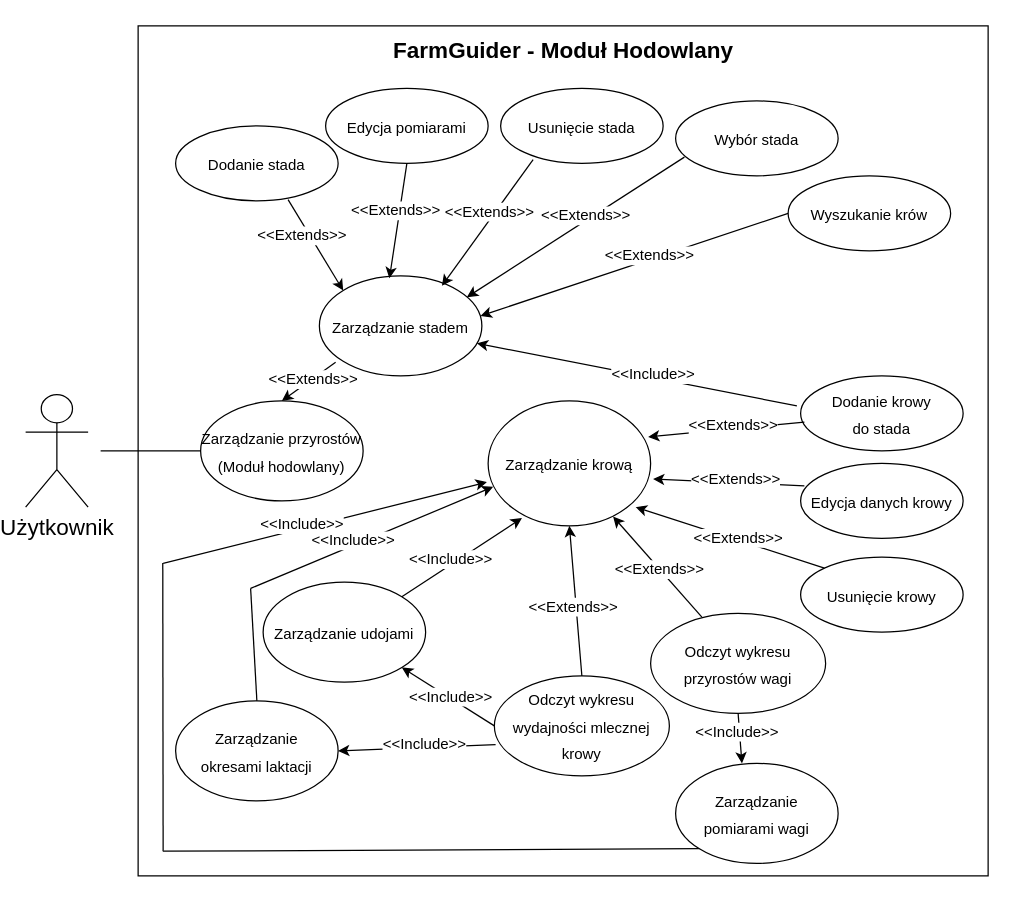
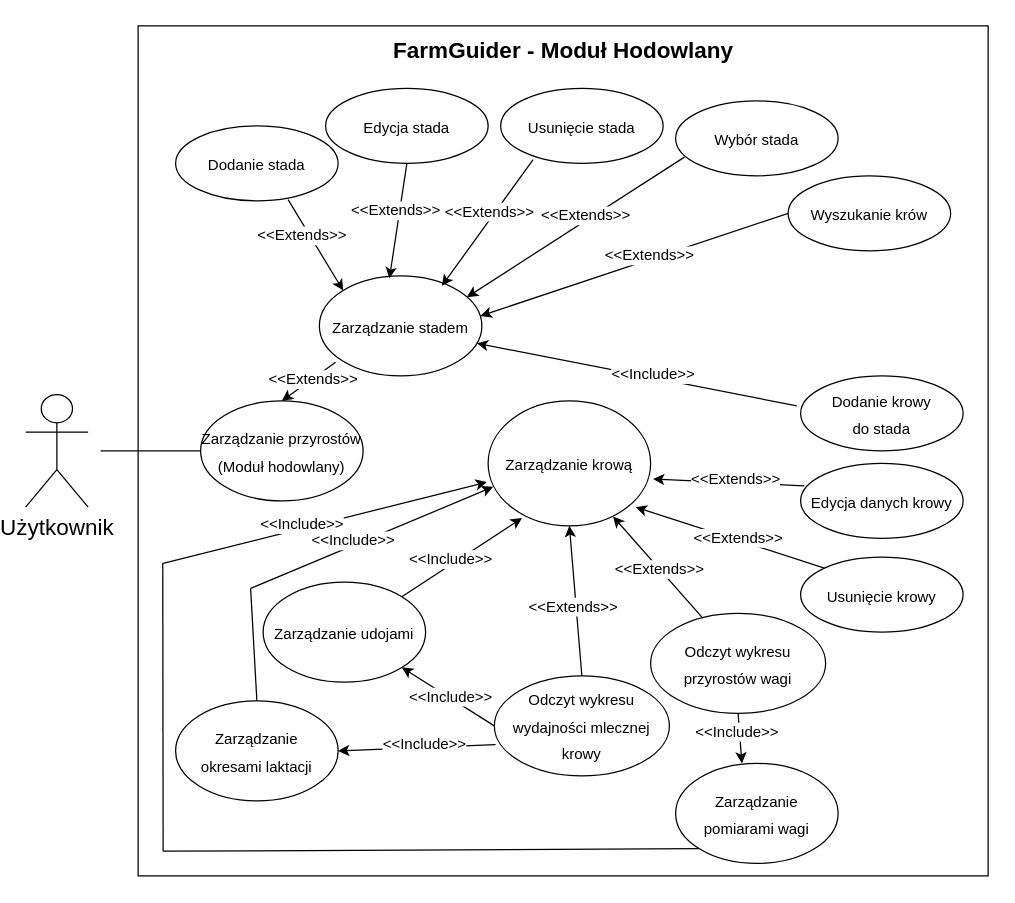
  <mxCell id="0" />
  <mxCell id="1" parent="0" />
  <mxCell id="2" value="" style="whiteSpace=wrap;html=1;aspect=fixed;" parent="1" vertex="1"><mxGeometry x="110" y="20" width="680" height="680" as="geometry" /></mxCell>
  <mxCell id="3" value="&lt;div style=&quot;font-size: 18px;&quot; align=&quot;center&quot;&gt;&lt;font style=&quot;font-size: 18px;&quot;&gt;&lt;b&gt;FarmGuider &lt;font style=&quot;font-size: 18px;&quot;&gt;- Moduł Hodowlany&lt;/font&gt;&lt;br&gt;&lt;/b&gt;&lt;/font&gt;&lt;/div&gt;" style="text;html=1;strokeColor=none;fillColor=none;spacing=5;spacingTop=-20;whiteSpace=wrap;overflow=hidden;rounded=0;align=center;" parent="1" vertex="1"><mxGeometry x="295.63" y="40" width="308.75" height="30" as="geometry" /></mxCell>
  <mxCell id="4" value="&lt;font style=&quot;font-size: 12px;&quot;&gt;Zarządzanie przyrostów&lt;br&gt;&lt;/font&gt;&lt;font style=&quot;font-size: 12px;&quot;&gt;(Moduł hodowlany)&lt;/font&gt;" style="ellipse;whiteSpace=wrap;html=1;fontSize=18;" parent="1" vertex="1"><mxGeometry x="160" y="320" width="130" height="80" as="geometry" /></mxCell>
  <mxCell id="5" value="Użytkownik" style="shape=umlActor;verticalLabelPosition=bottom;verticalAlign=top;html=1;outlineConnect=0;fontSize=18;" parent="1" vertex="1"><mxGeometry x="20" y="315" width="50" height="90" as="geometry" /></mxCell>
  <mxCell id="6" style="edgeStyle=orthogonalEdgeStyle;rounded=0;orthogonalLoop=1;jettySize=auto;html=1;entryX=0;entryY=0.5;entryDx=0;entryDy=0;fontSize=12;endArrow=none;endFill=0;" parent="1" target="4" edge="1"><mxGeometry relative="1" as="geometry"><mxPoint x="80" y="360" as="sourcePoint" /><Array as="points"><mxPoint x="80" y="360" /></Array><mxPoint x="610" y="230" as="targetPoint" /></mxGeometry></mxCell>
  <mxCell id="7" value="&lt;font style=&quot;font-size: 12px;&quot;&gt;Zarządzanie stadem&lt;br&gt;&lt;/font&gt;" style="ellipse;whiteSpace=wrap;html=1;fontSize=18;" parent="1" vertex="1"><mxGeometry x="255" y="220" width="130" height="80" as="geometry" /></mxCell>
  <mxCell id="8" value="&lt;div&gt;&lt;font style=&quot;font-size: 12px;&quot;&gt;Dodanie stada&lt;/font&gt;&lt;/div&gt;" style="ellipse;whiteSpace=wrap;html=1;fontSize=18;" parent="1" vertex="1"><mxGeometry x="140" y="100" width="130" height="60" as="geometry" /></mxCell>
- <mxCell id="9" value="&lt;font style=&quot;font-size: 12px;&quot;&gt;Edycja pomiarami&lt;br&gt;&lt;/font&gt;" style="ellipse;whiteSpace=wrap;html=1;fontSize=18;" parent="1" vertex="1"><mxGeometry x="260" y="70" width="130" height="60" as="geometry" /></mxCell>
+ <mxCell id="9" value="&lt;font style=&quot;font-size: 12px;&quot;&gt;Edycja stada&lt;br&gt;&lt;/font&gt;" style="ellipse;whiteSpace=wrap;html=1;fontSize=18;" parent="1" vertex="1"><mxGeometry x="260" y="70" width="130" height="60" as="geometry" /></mxCell>
  <mxCell id="10" value="&lt;font style=&quot;font-size: 12px;&quot;&gt;Usunięcie stada&lt;br&gt;&lt;/font&gt;" style="ellipse;whiteSpace=wrap;html=1;fontSize=18;" parent="1" vertex="1"><mxGeometry x="400" y="70" width="130" height="60" as="geometry" /></mxCell>
  <mxCell id="11" value="" style="endArrow=classic;html=1;rounded=0;entryX=0.5;entryY=0;entryDx=0;entryDy=0;exitX=0.1;exitY=0.863;exitDx=0;exitDy=0;exitPerimeter=0;" parent="1" source="7" target="4" edge="1"><mxGeometry width="50" height="50" relative="1" as="geometry"><mxPoint x="370" y="170" as="sourcePoint" /><mxPoint x="235" y="330" as="targetPoint" /></mxGeometry></mxCell>
  <mxCell id="12" value="&lt;font style=&quot;font-size: 12px;&quot;&gt;&amp;lt;&amp;lt;Extends&amp;gt;&amp;gt;&lt;/font&gt;" style="edgeLabel;html=1;align=center;verticalAlign=middle;resizable=0;points=[];rotation=0;" parent="11" vertex="1" connectable="0"><mxGeometry x="-0.122" relative="1" as="geometry"><mxPoint as="offset" /></mxGeometry></mxCell>
  <mxCell id="13" value="" style="endArrow=classic;html=1;rounded=0;entryX=0;entryY=0;entryDx=0;entryDy=0;exitX=0.692;exitY=0.983;exitDx=0;exitDy=0;exitPerimeter=0;" parent="1" source="8" target="7" edge="1"><mxGeometry width="50" height="50" relative="1" as="geometry"><mxPoint x="410" y="340" as="sourcePoint" /><mxPoint x="300" y="370" as="targetPoint" /></mxGeometry></mxCell>
  <mxCell id="14" value="&lt;font style=&quot;font-size: 12px;&quot;&gt;&amp;lt;&amp;lt;Extends&amp;gt;&amp;gt;&lt;/font&gt;" style="edgeLabel;html=1;align=center;verticalAlign=middle;resizable=0;points=[];rotation=0;" parent="13" vertex="1" connectable="0"><mxGeometry x="-0.122" relative="1" as="geometry"><mxPoint x="-9" y="-3" as="offset" /></mxGeometry></mxCell>
  <mxCell id="15" value="" style="endArrow=classic;html=1;rounded=0;entryX=0.431;entryY=0.025;entryDx=0;entryDy=0;exitX=0.5;exitY=1;exitDx=0;exitDy=0;entryPerimeter=0;" parent="1" source="9" target="7" edge="1"><mxGeometry width="50" height="50" relative="1" as="geometry"><mxPoint x="630" y="270" as="sourcePoint" /><mxPoint x="521" y="312" as="targetPoint" /></mxGeometry></mxCell>
  <mxCell id="16" value="&lt;font style=&quot;font-size: 12px;&quot;&gt;&amp;lt;&amp;lt;Extends&amp;gt;&amp;gt;&lt;/font&gt;" style="edgeLabel;html=1;align=center;verticalAlign=middle;resizable=0;points=[];rotation=0;" parent="15" vertex="1" connectable="0"><mxGeometry x="-0.122" relative="1" as="geometry"><mxPoint x="-3" y="-3" as="offset" /></mxGeometry></mxCell>
  <mxCell id="17" value="" style="endArrow=classic;html=1;rounded=0;entryX=0.754;entryY=0.1;entryDx=0;entryDy=0;exitX=0.2;exitY=0.95;exitDx=0;exitDy=0;entryPerimeter=0;exitPerimeter=0;" parent="1" source="10" target="7" edge="1"><mxGeometry width="50" height="50" relative="1" as="geometry"><mxPoint x="650" y="340" as="sourcePoint" /><mxPoint x="540" y="340" as="targetPoint" /></mxGeometry></mxCell>
  <mxCell id="18" value="&lt;font style=&quot;font-size: 12px;&quot;&gt;&amp;lt;&amp;lt;Extends&amp;gt;&amp;gt;&lt;/font&gt;" style="edgeLabel;html=1;align=center;verticalAlign=middle;resizable=0;points=[];rotation=0;" parent="17" vertex="1" connectable="0"><mxGeometry x="-0.122" relative="1" as="geometry"><mxPoint x="-3" y="-3" as="offset" /></mxGeometry></mxCell>
  <mxCell id="19" value="&lt;font style=&quot;font-size: 12px;&quot;&gt;Wybór stada&lt;br&gt;&lt;/font&gt;" style="ellipse;whiteSpace=wrap;html=1;fontSize=18;" parent="1" vertex="1"><mxGeometry x="540" y="80" width="130" height="60" as="geometry" /></mxCell>
  <mxCell id="20" value="&lt;font style=&quot;font-size: 12px;&quot;&gt;Dodanie krowy&lt;br&gt; do stada&lt;br&gt;&lt;/font&gt;" style="ellipse;whiteSpace=wrap;html=1;fontSize=18;" parent="1" vertex="1"><mxGeometry x="640" y="300" width="130" height="60" as="geometry" /></mxCell>
  <mxCell id="21" value="&lt;font style=&quot;font-size: 12px;&quot;&gt;Wyszukanie krów&lt;br&gt;&lt;/font&gt;" style="ellipse;whiteSpace=wrap;html=1;fontSize=18;" parent="1" vertex="1"><mxGeometry x="630" y="140" width="130" height="60" as="geometry" /></mxCell>
  <mxCell id="22" value="&lt;font style=&quot;font-size: 12px;&quot;&gt;Odczyt wykresu przyrostów wagi&lt;/font&gt;" style="ellipse;whiteSpace=wrap;html=1;fontSize=18;" parent="1" vertex="1"><mxGeometry x="520" y="490" width="140" height="80" as="geometry" /></mxCell>
  <mxCell id="23" value="&lt;font style=&quot;font-size: 12px;&quot;&gt;Odczyt wykresu wydajności mlecznej krowy&lt;/font&gt;&lt;font style=&quot;font-size: 12px;&quot;&gt;&lt;br&gt;&lt;/font&gt;" style="ellipse;whiteSpace=wrap;html=1;fontSize=18;" parent="1" vertex="1"><mxGeometry x="395" y="540" width="140" height="80" as="geometry" /></mxCell>
  <mxCell id="24" value="" style="endArrow=classic;html=1;rounded=0;exitX=0.054;exitY=0.75;exitDx=0;exitDy=0;exitPerimeter=0;entryX=0.908;entryY=0.213;entryDx=0;entryDy=0;entryPerimeter=0;" parent="1" source="19" target="7" edge="1"><mxGeometry width="50" height="50" relative="1" as="geometry"><mxPoint x="605" y="180" as="sourcePoint" /><mxPoint x="535" y="342" as="targetPoint" /></mxGeometry></mxCell>
  <mxCell id="25" value="&lt;font style=&quot;font-size: 12px;&quot;&gt;&amp;lt;&amp;lt;Extends&amp;gt;&amp;gt;&lt;/font&gt;" style="edgeLabel;html=1;align=center;verticalAlign=middle;resizable=0;points=[];rotation=0;" parent="24" vertex="1" connectable="0"><mxGeometry x="-0.122" relative="1" as="geometry"><mxPoint x="-3" y="-3" as="offset" /></mxGeometry></mxCell>
- <mxCell id="26" value="" style="endArrow=classic;html=1;rounded=0;exitX=0.023;exitY=0.617;exitDx=0;exitDy=0;exitPerimeter=0;entryX=0.985;entryY=0.288;entryDx=0;entryDy=0;entryPerimeter=0;" parent="1" source="20" target="34" edge="1"><mxGeometry width="50" height="50" relative="1" as="geometry"><mxPoint x="657" y="295" as="sourcePoint" /><mxPoint x="545" y="352" as="targetPoint" /></mxGeometry></mxCell>
- <mxCell id="27" value="&lt;font style=&quot;font-size: 12px;&quot;&gt;&amp;lt;&amp;lt;Extends&amp;gt;&amp;gt;&lt;/font&gt;" style="edgeLabel;html=1;align=center;verticalAlign=middle;resizable=0;points=[];rotation=0;" parent="26" vertex="1" connectable="0"><mxGeometry x="-0.122" relative="1" as="geometry"><mxPoint x="-3" y="-3" as="offset" /></mxGeometry></mxCell>
  <mxCell id="28" value="" style="endArrow=classic;html=1;rounded=0;exitX=0;exitY=0.5;exitDx=0;exitDy=0;entryX=0.992;entryY=0.4;entryDx=0;entryDy=0;entryPerimeter=0;" parent="1" source="21" target="7" edge="1"><mxGeometry width="50" height="50" relative="1" as="geometry"><mxPoint x="649" y="412" as="sourcePoint" /><mxPoint x="553" y="383" as="targetPoint" /></mxGeometry></mxCell>
  <mxCell id="29" value="&lt;font style=&quot;font-size: 12px;&quot;&gt;&amp;lt;&amp;lt;Extends&amp;gt;&amp;gt;&lt;/font&gt;" style="edgeLabel;html=1;align=center;verticalAlign=middle;resizable=0;points=[];rotation=0;" parent="28" vertex="1" connectable="0"><mxGeometry x="-0.122" relative="1" as="geometry"><mxPoint x="-3" y="-3" as="offset" /></mxGeometry></mxCell>
  <mxCell id="30" value="" style="endArrow=classic;html=1;rounded=0;exitX=0.293;exitY=0.038;exitDx=0;exitDy=0;exitPerimeter=0;entryX=0.769;entryY=0.925;entryDx=0;entryDy=0;entryPerimeter=0;" parent="1" source="22" target="34" edge="1"><mxGeometry width="50" height="50" relative="1" as="geometry"><mxPoint x="608" y="528" as="sourcePoint" /><mxPoint x="526" y="403" as="targetPoint" /></mxGeometry></mxCell>
  <mxCell id="31" value="&lt;font style=&quot;font-size: 12px;&quot;&gt;&amp;lt;&amp;lt;Extends&amp;gt;&amp;gt;&lt;/font&gt;" style="edgeLabel;html=1;align=center;verticalAlign=middle;resizable=0;points=[];rotation=0;" parent="30" vertex="1" connectable="0"><mxGeometry x="-0.122" relative="1" as="geometry"><mxPoint x="-3" y="-3" as="offset" /></mxGeometry></mxCell>
  <mxCell id="32" value="" style="endArrow=classic;html=1;rounded=0;exitX=0.5;exitY=0;exitDx=0;exitDy=0;entryX=0.5;entryY=1;entryDx=0;entryDy=0;" parent="1" source="23" target="34" edge="1"><mxGeometry width="50" height="50" relative="1" as="geometry"><mxPoint x="618" y="538" as="sourcePoint" /><mxPoint x="536" y="413" as="targetPoint" /></mxGeometry></mxCell>
  <mxCell id="33" value="&lt;font style=&quot;font-size: 12px;&quot;&gt;&amp;lt;&amp;lt;Extends&amp;gt;&amp;gt;&lt;/font&gt;" style="edgeLabel;html=1;align=center;verticalAlign=middle;resizable=0;points=[];rotation=0;" parent="32" vertex="1" connectable="0"><mxGeometry x="-0.122" relative="1" as="geometry"><mxPoint x="-3" y="-3" as="offset" /></mxGeometry></mxCell>
  <mxCell id="34" value="&lt;font style=&quot;font-size: 12px;&quot;&gt;Zarządzanie krową&lt;br&gt;&lt;/font&gt;" style="ellipse;whiteSpace=wrap;html=1;fontSize=18;" parent="1" vertex="1"><mxGeometry x="390" y="320" width="130" height="100" as="geometry" /></mxCell>
  <mxCell id="35" value="" style="endArrow=classic;html=1;rounded=0;exitX=-0.023;exitY=0.4;exitDx=0;exitDy=0;exitPerimeter=0;entryX=0.969;entryY=0.675;entryDx=0;entryDy=0;entryPerimeter=0;" parent="1" source="20" target="7" edge="1"><mxGeometry width="50" height="50" relative="1" as="geometry"><mxPoint x="653" y="347" as="sourcePoint" /><mxPoint x="561" y="392" as="targetPoint" /></mxGeometry></mxCell>
  <mxCell id="36" value="&lt;font style=&quot;font-size: 12px;&quot;&gt;&amp;lt;&amp;lt;Include&amp;gt;&amp;gt;&lt;/font&gt;" style="edgeLabel;html=1;align=center;verticalAlign=middle;resizable=0;points=[];rotation=0;" parent="35" vertex="1" connectable="0"><mxGeometry x="-0.122" relative="1" as="geometry"><mxPoint x="-3" y="-3" as="offset" /></mxGeometry></mxCell>
  <mxCell id="37" value="&lt;font style=&quot;font-size: 12px;&quot;&gt;Edycja danych krowy&lt;br&gt;&lt;/font&gt;" style="ellipse;whiteSpace=wrap;html=1;fontSize=18;" parent="1" vertex="1"><mxGeometry x="640" y="370" width="130" height="60" as="geometry" /></mxCell>
  <mxCell id="38" value="&lt;font style=&quot;font-size: 12px;&quot;&gt;Usunięcie krowy&lt;/font&gt;" style="ellipse;whiteSpace=wrap;html=1;fontSize=18;" parent="1" vertex="1"><mxGeometry x="640" y="445" width="130" height="60" as="geometry" /></mxCell>
  <mxCell id="39" value="" style="endArrow=classic;html=1;rounded=0;exitX=0.023;exitY=0.3;exitDx=0;exitDy=0;entryX=1.015;entryY=0.625;entryDx=0;entryDy=0;entryPerimeter=0;exitPerimeter=0;" parent="1" source="37" target="34" edge="1"><mxGeometry width="50" height="50" relative="1" as="geometry"><mxPoint x="653" y="347" as="sourcePoint" /><mxPoint x="561" y="392" as="targetPoint" /></mxGeometry></mxCell>
  <mxCell id="40" value="&lt;font style=&quot;font-size: 12px;&quot;&gt;&amp;lt;&amp;lt;Extends&amp;gt;&amp;gt;&lt;/font&gt;" style="edgeLabel;html=1;align=center;verticalAlign=middle;resizable=0;points=[];rotation=0;" parent="39" vertex="1" connectable="0"><mxGeometry x="-0.122" relative="1" as="geometry"><mxPoint x="-3" y="-3" as="offset" /></mxGeometry></mxCell>
  <mxCell id="41" value="" style="endArrow=classic;html=1;rounded=0;exitX=0;exitY=0;exitDx=0;exitDy=0;entryX=0.908;entryY=0.85;entryDx=0;entryDy=0;entryPerimeter=0;" parent="1" source="38" target="34" edge="1"><mxGeometry width="50" height="50" relative="1" as="geometry"><mxPoint x="663" y="357" as="sourcePoint" /><mxPoint x="571" y="402" as="targetPoint" /></mxGeometry></mxCell>
  <mxCell id="42" value="&lt;font style=&quot;font-size: 12px;&quot;&gt;&amp;lt;&amp;lt;Extends&amp;gt;&amp;gt;&lt;/font&gt;" style="edgeLabel;html=1;align=center;verticalAlign=middle;resizable=0;points=[];rotation=0;" parent="41" vertex="1" connectable="0"><mxGeometry x="-0.122" relative="1" as="geometry"><mxPoint x="-3" y="-3" as="offset" /></mxGeometry></mxCell>
  <mxCell id="43" value="&lt;font style=&quot;font-size: 12px;&quot;&gt;Zarządzanie&lt;br&gt;pomiarami wagi&lt;br&gt;&lt;/font&gt;" style="ellipse;whiteSpace=wrap;html=1;fontSize=18;" parent="1" vertex="1"><mxGeometry x="540" y="610" width="130" height="80" as="geometry" /></mxCell>
  <mxCell id="44" value="&lt;font style=&quot;font-size: 12px;&quot;&gt;Zarządzanie udojami&lt;br&gt;&lt;/font&gt;" style="ellipse;whiteSpace=wrap;html=1;fontSize=18;" parent="1" vertex="1"><mxGeometry x="210" y="465" width="130" height="80" as="geometry" /></mxCell>
  <mxCell id="45" value="&lt;font style=&quot;font-size: 12px;&quot;&gt;Zarządzanie&lt;br&gt;okresami laktacji&lt;br&gt;&lt;/font&gt;" style="ellipse;whiteSpace=wrap;html=1;fontSize=18;" parent="1" vertex="1"><mxGeometry x="140" y="560" width="130" height="80" as="geometry" /></mxCell>
  <mxCell id="46" value="" style="endArrow=classic;html=1;rounded=0;exitX=1;exitY=0;exitDx=0;exitDy=0;entryX=0.208;entryY=0.938;entryDx=0;entryDy=0;entryPerimeter=0;" parent="1" source="44" target="34" edge="1"><mxGeometry width="50" height="50" relative="1" as="geometry"><mxPoint x="450" y="500" as="sourcePoint" /><mxPoint x="465" y="410" as="targetPoint" /></mxGeometry></mxCell>
  <mxCell id="47" value="&lt;font style=&quot;font-size: 12px;&quot;&gt;&amp;lt;&amp;lt;Include&amp;gt;&amp;gt;&lt;/font&gt;" style="edgeLabel;html=1;align=center;verticalAlign=middle;resizable=0;points=[];rotation=0;" parent="46" vertex="1" connectable="0"><mxGeometry x="-0.122" relative="1" as="geometry"><mxPoint x="-3" y="-3" as="offset" /></mxGeometry></mxCell>
  <mxCell id="48" value="" style="endArrow=none;html=1;rounded=0;exitX=0.5;exitY=0;exitDx=0;exitDy=0;" parent="1" source="45" edge="1"><mxGeometry width="50" height="50" relative="1" as="geometry"><mxPoint x="390" y="380" as="sourcePoint" /><mxPoint x="200" y="470" as="targetPoint" /></mxGeometry></mxCell>
  <mxCell id="49" value="" style="endArrow=classic;html=1;rounded=0;entryX=0.031;entryY=0.688;entryDx=0;entryDy=0;entryPerimeter=0;" parent="1" target="34" edge="1"><mxGeometry width="50" height="50" relative="1" as="geometry"><mxPoint x="200" y="470" as="sourcePoint" /><mxPoint x="427" y="405" as="targetPoint" /></mxGeometry></mxCell>
  <mxCell id="50" value="&lt;font style=&quot;font-size: 12px;&quot;&gt;&amp;lt;&amp;lt;Include&amp;gt;&amp;gt;&lt;/font&gt;" style="edgeLabel;html=1;align=center;verticalAlign=middle;resizable=0;points=[];rotation=0;" parent="49" vertex="1" connectable="0"><mxGeometry x="-0.122" relative="1" as="geometry"><mxPoint x="-3" y="-3" as="offset" /></mxGeometry></mxCell>
  <mxCell id="51" value="" style="endArrow=classic;html=1;rounded=0;exitX=0;exitY=0.5;exitDx=0;exitDy=0;entryX=1;entryY=1;entryDx=0;entryDy=0;" parent="1" source="23" target="44" edge="1"><mxGeometry width="50" height="50" relative="1" as="geometry"><mxPoint x="647" y="334" as="sourcePoint" /><mxPoint x="406" y="284" as="targetPoint" /></mxGeometry></mxCell>
  <mxCell id="52" value="&lt;font style=&quot;font-size: 12px;&quot;&gt;&amp;lt;&amp;lt;Include&amp;gt;&amp;gt;&lt;/font&gt;" style="edgeLabel;html=1;align=center;verticalAlign=middle;resizable=0;points=[];rotation=0;" parent="51" vertex="1" connectable="0"><mxGeometry x="-0.122" relative="1" as="geometry"><mxPoint x="-3" y="-3" as="offset" /></mxGeometry></mxCell>
  <mxCell id="53" value="" style="endArrow=classic;html=1;rounded=0;exitX=0.007;exitY=0.688;exitDx=0;exitDy=0;entryX=1;entryY=0.5;entryDx=0;entryDy=0;exitPerimeter=0;" parent="1" source="23" target="45" edge="1"><mxGeometry width="50" height="50" relative="1" as="geometry"><mxPoint x="405" y="590" as="sourcePoint" /><mxPoint x="331" y="543" as="targetPoint" /></mxGeometry></mxCell>
  <mxCell id="54" value="&lt;font style=&quot;font-size: 12px;&quot;&gt;&amp;lt;&amp;lt;Include&amp;gt;&amp;gt;&lt;/font&gt;" style="edgeLabel;html=1;align=center;verticalAlign=middle;resizable=0;points=[];rotation=0;" parent="53" vertex="1" connectable="0"><mxGeometry x="-0.122" relative="1" as="geometry"><mxPoint x="-3" y="-3" as="offset" /></mxGeometry></mxCell>
  <mxCell id="55" value="" style="endArrow=none;html=1;rounded=0;entryX=0;entryY=1;entryDx=0;entryDy=0;exitX=0.029;exitY=0.971;exitDx=0;exitDy=0;exitPerimeter=0;" parent="1" source="2" target="43" edge="1"><mxGeometry width="50" height="50" relative="1" as="geometry"><mxPoint x="390" y="380" as="sourcePoint" /><mxPoint x="440" y="330" as="targetPoint" /></mxGeometry></mxCell>
  <mxCell id="56" value="" style="endArrow=none;html=1;rounded=0;exitX=0.029;exitY=0.632;exitDx=0;exitDy=0;exitPerimeter=0;" parent="1" source="2" edge="1"><mxGeometry width="50" height="50" relative="1" as="geometry"><mxPoint x="390" y="380" as="sourcePoint" /><mxPoint x="130" y="680" as="targetPoint" /></mxGeometry></mxCell>
  <mxCell id="57" value="" style="endArrow=classic;html=1;rounded=0;entryX=-0.008;entryY=0.65;entryDx=0;entryDy=0;entryPerimeter=0;" parent="1" target="34" edge="1"><mxGeometry width="50" height="50" relative="1" as="geometry"><mxPoint x="130" y="450" as="sourcePoint" /><mxPoint x="404" y="385" as="targetPoint" /></mxGeometry></mxCell>
  <mxCell id="58" value="&lt;font style=&quot;font-size: 12px;&quot;&gt;&amp;lt;&amp;lt;Include&amp;gt;&amp;gt;&lt;/font&gt;" style="edgeLabel;html=1;align=center;verticalAlign=middle;resizable=0;points=[];rotation=0;" parent="57" vertex="1" connectable="0"><mxGeometry x="-0.122" relative="1" as="geometry"><mxPoint x="-3" y="-3" as="offset" /></mxGeometry></mxCell>
  <mxCell id="59" value="" style="endArrow=classic;html=1;rounded=0;exitX=0.5;exitY=1;exitDx=0;exitDy=0;entryX=0.408;entryY=0;entryDx=0;entryDy=0;entryPerimeter=0;" parent="1" source="22" target="43" edge="1"><mxGeometry width="50" height="50" relative="1" as="geometry"><mxPoint x="405" y="590" as="sourcePoint" /><mxPoint x="331" y="543" as="targetPoint" /></mxGeometry></mxCell>
  <mxCell id="60" value="&lt;font style=&quot;font-size: 12px;&quot;&gt;&amp;lt;&amp;lt;Include&amp;gt;&amp;gt;&lt;/font&gt;" style="edgeLabel;html=1;align=center;verticalAlign=middle;resizable=0;points=[];rotation=0;" parent="59" vertex="1" connectable="0"><mxGeometry x="-0.122" relative="1" as="geometry"><mxPoint x="-3" y="-3" as="offset" /></mxGeometry></mxCell>
